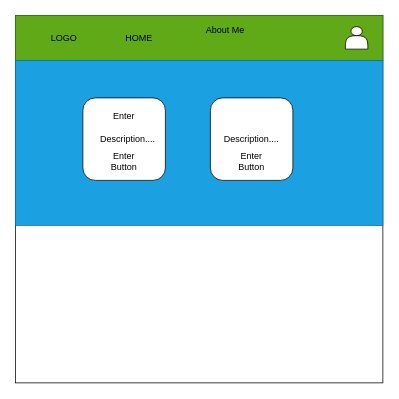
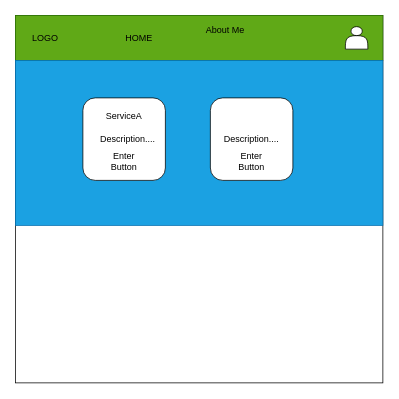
  <mxCell id="0" />
  <mxCell id="1" parent="0" />
  <mxCell id="2" value="" style="whiteSpace=wrap;html=1;aspect=fixed;" vertex="1" parent="1"><mxGeometry x="20" y="20" width="490" height="490" as="geometry" /></mxCell>
  <mxCell id="3" value="" style="rounded=0;whiteSpace=wrap;html=1;fillColor=#60a917;fontColor=#ffffff;strokeColor=#2D7600;" vertex="1" parent="1"><mxGeometry x="20" y="20" width="490" height="60" as="geometry" /></mxCell>
- <mxCell id="4" value="LOGO" style="text;html=1;strokeColor=none;fillColor=none;align=center;verticalAlign=middle;whiteSpace=wrap;rounded=0;" vertex="1" parent="1"><mxGeometry x="55" y="35" width="60" height="30" as="geometry" /></mxCell>
+ <mxCell id="4" value="LOGO" style="text;html=1;strokeColor=none;fillColor=none;align=center;verticalAlign=middle;whiteSpace=wrap;rounded=0;" vertex="1" parent="1"><mxGeometry x="30" y="35" width="60" height="30" as="geometry" /></mxCell>
  <mxCell id="5" value="HOME" style="text;html=1;strokeColor=none;fillColor=none;align=center;verticalAlign=middle;whiteSpace=wrap;rounded=0;" vertex="1" parent="1"><mxGeometry x="155" y="35" width="60" height="30" as="geometry" /></mxCell>
  <mxCell id="6" value="About Me" style="text;html=1;strokeColor=none;fillColor=none;align=center;verticalAlign=middle;whiteSpace=wrap;rounded=0;" vertex="1" parent="1"><mxGeometry x="270" y="25" width="60" height="30" as="geometry" /></mxCell>
  <mxCell id="7" value="" style="shape=actor;whiteSpace=wrap;html=1;" vertex="1" parent="1"><mxGeometry x="460" y="35" width="30" height="30" as="geometry" /></mxCell>
  <mxCell id="8" value="" style="rounded=0;whiteSpace=wrap;html=1;fillColor=#1ba1e2;fontColor=#ffffff;strokeColor=#006EAF;" vertex="1" parent="1"><mxGeometry x="20" y="80" width="490" height="220" as="geometry" /></mxCell>
  <mxCell id="9" value="" style="rounded=1;whiteSpace=wrap;html=1;" vertex="1" parent="1"><mxGeometry x="110" y="130" width="110" height="110" as="geometry" /></mxCell>
  <mxCell id="10" value="" style="rounded=1;whiteSpace=wrap;html=1;" vertex="1" parent="1"><mxGeometry x="280" y="130" width="110" height="110" as="geometry" /></mxCell>
- <mxCell id="11" value="Enter" style="text;html=1;strokeColor=none;fillColor=none;align=center;verticalAlign=middle;whiteSpace=wrap;rounded=0;" vertex="1" parent="1"><mxGeometry x="135" y="140" width="60" height="30" as="geometry" /></mxCell>
+ <mxCell id="11" value="ServiceA" style="text;html=1;strokeColor=none;fillColor=none;align=center;verticalAlign=middle;whiteSpace=wrap;rounded=0;" vertex="1" parent="1"><mxGeometry x="135" y="140" width="60" height="30" as="geometry" /></mxCell>
  <mxCell id="12" value="Description...." style="text;html=1;strokeColor=none;fillColor=none;align=center;verticalAlign=middle;whiteSpace=wrap;rounded=0;" vertex="1" parent="1"><mxGeometry x="140" y="170" width="60" height="30" as="geometry" /></mxCell>
  <mxCell id="13" value="Description...." style="text;html=1;strokeColor=none;fillColor=none;align=center;verticalAlign=middle;whiteSpace=wrap;rounded=0;" vertex="1" parent="1"><mxGeometry x="305" y="170" width="60" height="30" as="geometry" /></mxCell>
  <mxCell id="14" value="Enter Button" style="text;html=1;strokeColor=none;fillColor=none;align=center;verticalAlign=middle;whiteSpace=wrap;rounded=0;" vertex="1" parent="1"><mxGeometry x="135" y="200" width="60" height="30" as="geometry" /></mxCell>
  <mxCell id="15" value="Enter Button" style="text;html=1;strokeColor=none;fillColor=none;align=center;verticalAlign=middle;whiteSpace=wrap;rounded=0;" vertex="1" parent="1"><mxGeometry x="305" y="200" width="60" height="30" as="geometry" /></mxCell>
